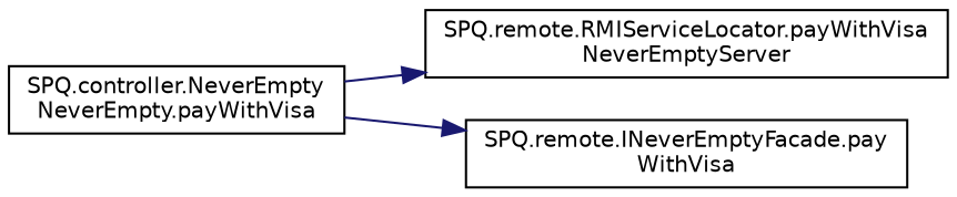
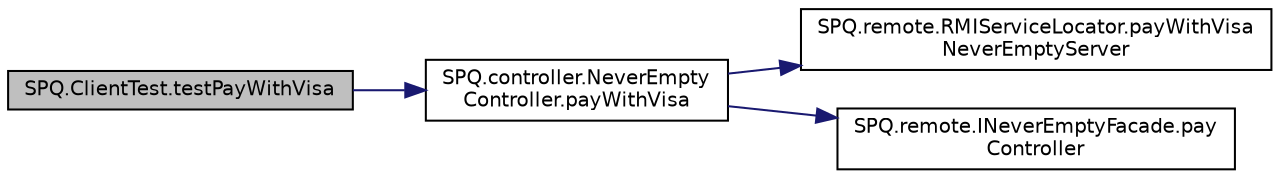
  digraph {
    rankdir=LR
    node [color=black fillcolor=white fontname=Helvetica fontsize=10 shape=record style=filled]
    edge [color=midnightblue fontname=Helvetica fontsize=10 labelfontname=Helvetica labelfontsize=10 style=solid]
-   n2 [height=0.2 label="SPQ.controller.NeverEmpty\lNeverEmpty.payWithVisa" width=0.4]
+   n1 [fillcolor=grey75 fontcolor=black height=0.2 label="SPQ.ClientTest.testPayWithVisa" width=0.4]
+   n2 [height=0.2 label="SPQ.controller.NeverEmpty\lController.payWithVisa" width=0.4]
    n3 [height=0.2 label="SPQ.remote.RMIServiceLocator.payWithVisa\lNeverEmptyServer" width=0.4]
-   n4 [height=0.2 label="SPQ.remote.INeverEmptyFacade.pay\lWithVisa" width=0.4]
+   n4 [height=0.2 label="SPQ.remote.INeverEmptyFacade.pay\lController" width=0.4]
+   n1 -> n2
    n2 -> n3
    n2 -> n4
  }
